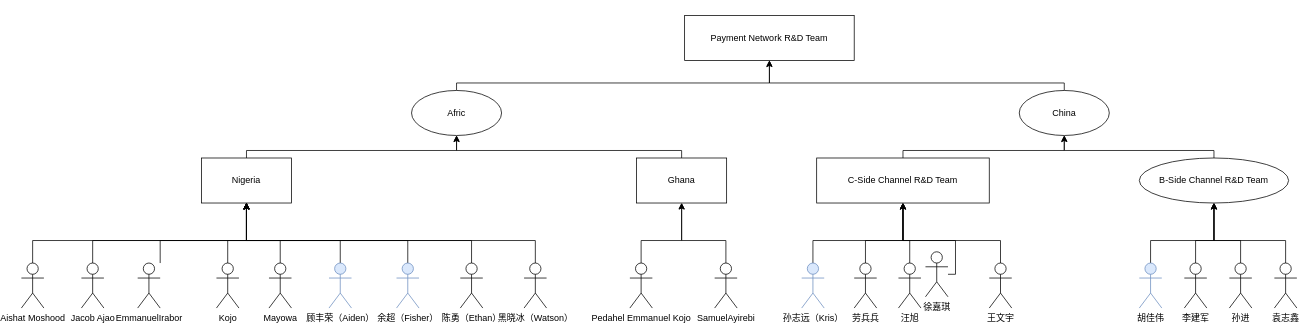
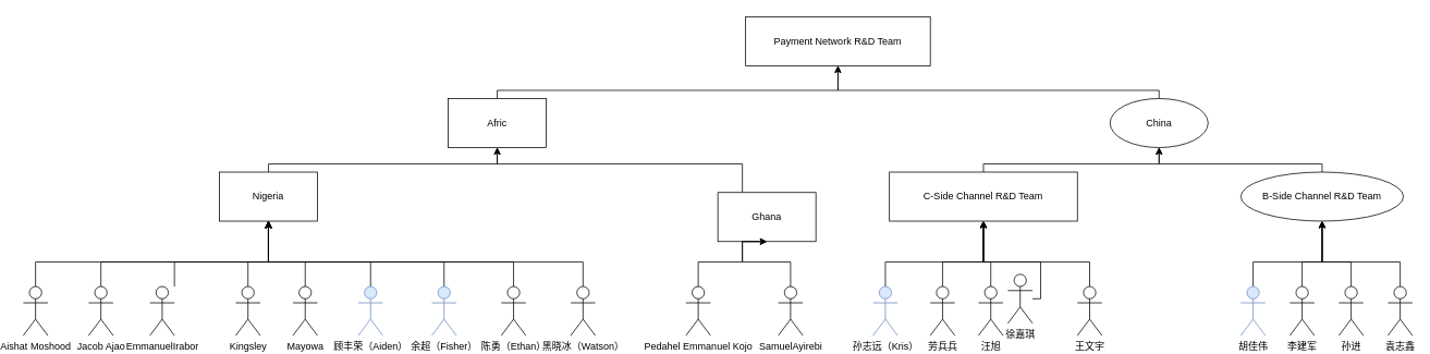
  <mxCell id="0" />
  <mxCell id="1" parent="0" />
  <mxCell id="2" value="Payment Network R&amp;amp;D Team" style="rounded=0;whiteSpace=wrap;html=1;" vertex="1" parent="1"><mxGeometry x="904" y="20" width="226" height="60" as="geometry" /></mxCell>
  <mxCell id="3" style="edgeStyle=orthogonalEdgeStyle;rounded=0;orthogonalLoop=1;jettySize=auto;html=1;entryX=0.5;entryY=1;entryDx=0;entryDy=0;" edge="1" parent="1" source="4" target="2"><mxGeometry relative="1" as="geometry"><Array as="points"><mxPoint x="600" y="110" /><mxPoint x="1017" y="110" /></Array></mxGeometry></mxCell>
- <mxCell id="4" value="Afric" style="ellipse;whiteSpace=wrap;html=1;" vertex="1" parent="1"><mxGeometry x="540" y="120" width="120" height="60" as="geometry" /></mxCell>
+ <mxCell id="4" value="Afric" style="rounded=0;whiteSpace=wrap;html=1;" vertex="1" parent="1"><mxGeometry x="540" y="120" width="120" height="60" as="geometry" /></mxCell>
  <mxCell id="5" style="edgeStyle=orthogonalEdgeStyle;rounded=0;orthogonalLoop=1;jettySize=auto;html=1;entryX=0.5;entryY=1;entryDx=0;entryDy=0;" edge="1" parent="1" source="6" target="2"><mxGeometry relative="1" as="geometry"><Array as="points"><mxPoint x="1410" y="110" /><mxPoint x="1017" y="110" /></Array></mxGeometry></mxCell>
  <mxCell id="6" value="China" style="ellipse;whiteSpace=wrap;html=1;" vertex="1" parent="1"><mxGeometry x="1350" y="120" width="120" height="60" as="geometry" /></mxCell>
  <mxCell id="7" style="edgeStyle=orthogonalEdgeStyle;rounded=0;orthogonalLoop=1;jettySize=auto;html=1;entryX=0.5;entryY=1;entryDx=0;entryDy=0;" edge="1" parent="1" source="8" target="4"><mxGeometry relative="1" as="geometry"><Array as="points"><mxPoint x="320" y="200" /><mxPoint x="600" y="200" /></Array></mxGeometry></mxCell>
  <mxCell id="8" value="Nigeria" style="rounded=0;whiteSpace=wrap;html=1;" vertex="1" parent="1"><mxGeometry x="260" y="210" width="120" height="60" as="geometry" /></mxCell>
  <mxCell id="9" style="edgeStyle=orthogonalEdgeStyle;rounded=0;orthogonalLoop=1;jettySize=auto;html=1;entryX=0.5;entryY=1;entryDx=0;entryDy=0;" edge="1" parent="1" source="10" target="4"><mxGeometry relative="1" as="geometry"><Array as="points"><mxPoint x="900" y="200" /><mxPoint x="600" y="200" /></Array></mxGeometry></mxCell>
- <mxCell id="10" value="Ghana" style="rounded=0;whiteSpace=wrap;html=1;" vertex="1" parent="1"><mxGeometry x="840" y="210" width="120" height="60" as="geometry" /></mxCell>
+ <mxCell id="10" value="Ghana" style="rounded=0;whiteSpace=wrap;html=1;" vertex="1" parent="1"><mxGeometry x="870" y="235" width="120" height="60" as="geometry" /></mxCell>
  <mxCell id="11" style="edgeStyle=orthogonalEdgeStyle;rounded=0;orthogonalLoop=1;jettySize=auto;html=1;entryX=0.5;entryY=1;entryDx=0;entryDy=0;" edge="1" parent="1" source="12" target="6"><mxGeometry relative="1" as="geometry"><Array as="points"><mxPoint x="1195" y="200" /><mxPoint x="1410" y="200" /></Array></mxGeometry></mxCell>
  <mxCell id="12" value="C-Side Channel R&amp;amp;D Team" style="rounded=0;whiteSpace=wrap;html=1;" vertex="1" parent="1"><mxGeometry x="1080" y="210" width="230" height="60" as="geometry" /></mxCell>
  <mxCell id="13" style="edgeStyle=orthogonalEdgeStyle;rounded=0;orthogonalLoop=1;jettySize=auto;html=1;entryX=0.5;entryY=1;entryDx=0;entryDy=0;" edge="1" parent="1" source="14" target="6"><mxGeometry relative="1" as="geometry"><Array as="points"><mxPoint x="1610" y="200" /><mxPoint x="1410" y="200" /></Array></mxGeometry></mxCell>
  <mxCell id="14" value="B-Side Channel R&amp;amp;D Team" style="ellipse;whiteSpace=wrap;html=1;" vertex="1" parent="1"><mxGeometry x="1510" y="210" width="199" height="60" as="geometry" /></mxCell>
  <mxCell id="15" style="edgeStyle=orthogonalEdgeStyle;rounded=0;orthogonalLoop=1;jettySize=auto;html=1;entryX=0.5;entryY=1;entryDx=0;entryDy=0;" edge="1" parent="1" source="16" target="8"><mxGeometry relative="1" as="geometry"><Array as="points"><mxPoint x="35" y="320" /><mxPoint x="320" y="320" /></Array></mxGeometry></mxCell>
  <mxCell id="16" value="Aishat Moshood" style="shape=umlActor;verticalLabelPosition=bottom;verticalAlign=top;html=1;outlineConnect=0;" vertex="1" parent="1"><mxGeometry x="20" y="350" width="30" height="60" as="geometry" /></mxCell>
  <mxCell id="17" style="edgeStyle=orthogonalEdgeStyle;rounded=0;orthogonalLoop=1;jettySize=auto;html=1;entryX=0.5;entryY=1;entryDx=0;entryDy=0;" edge="1" parent="1" source="18" target="8"><mxGeometry relative="1" as="geometry"><Array as="points"><mxPoint x="115" y="320" /><mxPoint x="320" y="320" /></Array></mxGeometry></mxCell>
  <mxCell id="18" value="Jacob Ajao" style="shape=umlActor;verticalLabelPosition=bottom;verticalAlign=top;html=1;outlineConnect=0;" vertex="1" parent="1"><mxGeometry x="100" y="350" width="30" height="60" as="geometry" /></mxCell>
  <mxCell id="19" style="edgeStyle=orthogonalEdgeStyle;rounded=0;orthogonalLoop=1;jettySize=auto;html=1;entryX=0.5;entryY=1;entryDx=0;entryDy=0;" edge="1" parent="1" source="20" target="8"><mxGeometry relative="1" as="geometry"><Array as="points"><mxPoint x="205" y="320" /><mxPoint x="320" y="320" /></Array></mxGeometry></mxCell>
  <mxCell id="20" value="EmmanuelIrabor" style="shape=umlActor;verticalLabelPosition=bottom;verticalAlign=top;html=1;outlineConnect=0;" vertex="1" parent="1"><mxGeometry x="175" y="350" width="30" height="60" as="geometry" /></mxCell>
  <mxCell id="21" style="edgeStyle=orthogonalEdgeStyle;rounded=0;orthogonalLoop=1;jettySize=auto;html=1;entryX=0.5;entryY=1;entryDx=0;entryDy=0;" edge="1" parent="1" source="22" target="8"><mxGeometry relative="1" as="geometry"><Array as="points"><mxPoint x="365" y="320" /><mxPoint x="320" y="320" /></Array></mxGeometry></mxCell>
  <mxCell id="22" value="Mayowa" style="shape=umlActor;verticalLabelPosition=bottom;verticalAlign=top;html=1;outlineConnect=0;" vertex="1" parent="1"><mxGeometry x="350" y="350" width="30" height="60" as="geometry" /></mxCell>
  <mxCell id="23" style="edgeStyle=orthogonalEdgeStyle;rounded=0;orthogonalLoop=1;jettySize=auto;html=1;entryX=0.5;entryY=1;entryDx=0;entryDy=0;" edge="1" parent="1" source="24" target="8"><mxGeometry relative="1" as="geometry"><Array as="points"><mxPoint x="295" y="320" /><mxPoint x="320" y="320" /></Array></mxGeometry></mxCell>
- <mxCell id="24" value="Kojo" style="shape=umlActor;verticalLabelPosition=bottom;verticalAlign=top;html=1;outlineConnect=0;" vertex="1" parent="1"><mxGeometry x="280" y="350" width="30" height="60" as="geometry" /></mxCell>
+ <mxCell id="24" value="Kingsley" style="shape=umlActor;verticalLabelPosition=bottom;verticalAlign=top;html=1;outlineConnect=0;" vertex="1" parent="1"><mxGeometry x="280" y="350" width="30" height="60" as="geometry" /></mxCell>
  <mxCell id="25" style="edgeStyle=orthogonalEdgeStyle;rounded=0;orthogonalLoop=1;jettySize=auto;html=1;entryX=0.5;entryY=1;entryDx=0;entryDy=0;" edge="1" parent="1" source="26" target="10"><mxGeometry relative="1" as="geometry"><Array as="points"><mxPoint x="846" y="320" /><mxPoint x="900" y="320" /></Array></mxGeometry></mxCell>
  <mxCell id="26" value="Pedahel Emmanuel Kojo" style="shape=umlActor;verticalLabelPosition=bottom;verticalAlign=top;html=1;outlineConnect=0;" vertex="1" parent="1"><mxGeometry x="831" y="350" width="30" height="60" as="geometry" /></mxCell>
  <mxCell id="27" style="edgeStyle=orthogonalEdgeStyle;rounded=0;orthogonalLoop=1;jettySize=auto;html=1;entryX=0.5;entryY=1;entryDx=0;entryDy=0;" edge="1" parent="1" source="28" target="10"><mxGeometry relative="1" as="geometry"><Array as="points"><mxPoint x="959" y="320" /><mxPoint x="900" y="320" /></Array></mxGeometry></mxCell>
  <mxCell id="28" value="SamuelAyirebi" style="shape=umlActor;verticalLabelPosition=bottom;verticalAlign=top;html=1;outlineConnect=0;" vertex="1" parent="1"><mxGeometry x="944" y="350" width="30" height="60" as="geometry" /></mxCell>
  <mxCell id="29" style="edgeStyle=orthogonalEdgeStyle;rounded=0;orthogonalLoop=1;jettySize=auto;html=1;entryX=0.5;entryY=1;entryDx=0;entryDy=0;" edge="1" parent="1" source="30" target="12"><mxGeometry relative="1" as="geometry"><Array as="points"><mxPoint x="1075" y="320" /><mxPoint x="1195" y="320" /></Array></mxGeometry></mxCell>
  <mxCell id="30" value="孙志远（Kris）" style="shape=umlActor;verticalLabelPosition=bottom;verticalAlign=top;html=1;outlineConnect=0;fillColor=#dae8fc;strokeColor=#6c8ebf;" vertex="1" parent="1"><mxGeometry x="1060" y="350" width="30" height="60" as="geometry" /></mxCell>
  <mxCell id="31" style="edgeStyle=orthogonalEdgeStyle;rounded=0;orthogonalLoop=1;jettySize=auto;html=1;entryX=0.5;entryY=1;entryDx=0;entryDy=0;" edge="1" parent="1" source="32" target="12"><mxGeometry relative="1" as="geometry"><Array as="points"><mxPoint x="1145" y="320" /><mxPoint x="1195" y="320" /></Array></mxGeometry></mxCell>
  <mxCell id="32" value="劳兵兵" style="shape=umlActor;verticalLabelPosition=bottom;verticalAlign=top;html=1;outlineConnect=0;" vertex="1" parent="1"><mxGeometry x="1130" y="350" width="30" height="60" as="geometry" /></mxCell>
  <mxCell id="33" style="edgeStyle=orthogonalEdgeStyle;rounded=0;orthogonalLoop=1;jettySize=auto;html=1;entryX=0.5;entryY=1;entryDx=0;entryDy=0;" edge="1" parent="1" source="34" target="12"><mxGeometry relative="1" as="geometry"><Array as="points"><mxPoint x="1204" y="320" /><mxPoint x="1195" y="320" /></Array></mxGeometry></mxCell>
  <mxCell id="34" value="汪旭" style="shape=umlActor;verticalLabelPosition=bottom;verticalAlign=top;html=1;outlineConnect=0;" vertex="1" parent="1"><mxGeometry x="1189" y="350" width="30" height="60" as="geometry" /></mxCell>
  <mxCell id="35" style="edgeStyle=orthogonalEdgeStyle;rounded=0;orthogonalLoop=1;jettySize=auto;html=1;entryX=0.5;entryY=1;entryDx=0;entryDy=0;" edge="1" parent="1" source="36" target="12"><mxGeometry relative="1" as="geometry"><Array as="points"><mxPoint x="1265" y="320" /><mxPoint x="1195" y="320" /></Array></mxGeometry></mxCell>
  <mxCell id="36" value="徐嘉琪" style="shape=umlActor;verticalLabelPosition=bottom;verticalAlign=top;html=1;outlineConnect=0;" vertex="1" parent="1"><mxGeometry x="1225" y="335" width="30" height="60" as="geometry" /></mxCell>
  <mxCell id="37" style="edgeStyle=orthogonalEdgeStyle;rounded=0;orthogonalLoop=1;jettySize=auto;html=1;entryX=0.5;entryY=1;entryDx=0;entryDy=0;" edge="1" parent="1" source="38" target="12"><mxGeometry relative="1" as="geometry"><Array as="points"><mxPoint x="1325" y="320" /><mxPoint x="1195" y="320" /></Array></mxGeometry></mxCell>
  <mxCell id="38" value="王文宇" style="shape=umlActor;verticalLabelPosition=bottom;verticalAlign=top;html=1;outlineConnect=0;" vertex="1" parent="1"><mxGeometry x="1310" y="350" width="30" height="60" as="geometry" /></mxCell>
  <mxCell id="39" style="edgeStyle=orthogonalEdgeStyle;rounded=0;orthogonalLoop=1;jettySize=auto;html=1;entryX=0.5;entryY=1;entryDx=0;entryDy=0;" edge="1" parent="1" source="40" target="14"><mxGeometry relative="1" as="geometry"><Array as="points"><mxPoint x="1525" y="320" /><mxPoint x="1610" y="320" /></Array></mxGeometry></mxCell>
  <mxCell id="40" value="胡佳伟" style="shape=umlActor;verticalLabelPosition=bottom;verticalAlign=top;html=1;outlineConnect=0;fillColor=#dae8fc;strokeColor=#6c8ebf;" vertex="1" parent="1"><mxGeometry x="1510" y="350" width="30" height="60" as="geometry" /></mxCell>
  <mxCell id="41" style="edgeStyle=orthogonalEdgeStyle;rounded=0;orthogonalLoop=1;jettySize=auto;html=1;entryX=0.5;entryY=1;entryDx=0;entryDy=0;" edge="1" parent="1" source="42" target="14"><mxGeometry relative="1" as="geometry"><Array as="points"><mxPoint x="1585" y="320" /><mxPoint x="1610" y="320" /></Array></mxGeometry></mxCell>
  <mxCell id="42" value="李建军" style="shape=umlActor;verticalLabelPosition=bottom;verticalAlign=top;html=1;outlineConnect=0;" vertex="1" parent="1"><mxGeometry x="1570" y="350" width="30" height="60" as="geometry" /></mxCell>
  <mxCell id="43" style="edgeStyle=orthogonalEdgeStyle;rounded=0;orthogonalLoop=1;jettySize=auto;html=1;entryX=0.5;entryY=1;entryDx=0;entryDy=0;" edge="1" parent="1" source="44" target="14"><mxGeometry relative="1" as="geometry"><Array as="points"><mxPoint x="1645" y="320" /><mxPoint x="1610" y="320" /></Array></mxGeometry></mxCell>
  <mxCell id="44" value="孙进" style="shape=umlActor;verticalLabelPosition=bottom;verticalAlign=top;html=1;outlineConnect=0;" vertex="1" parent="1"><mxGeometry x="1630" y="350" width="30" height="60" as="geometry" /></mxCell>
  <mxCell id="45" style="edgeStyle=orthogonalEdgeStyle;rounded=0;orthogonalLoop=1;jettySize=auto;html=1;entryX=0.5;entryY=1;entryDx=0;entryDy=0;" edge="1" parent="1" source="46" target="14"><mxGeometry relative="1" as="geometry"><Array as="points"><mxPoint x="1705" y="320" /><mxPoint x="1610" y="320" /></Array></mxGeometry></mxCell>
  <mxCell id="46" value="袁志鑫" style="shape=umlActor;verticalLabelPosition=bottom;verticalAlign=top;html=1;outlineConnect=0;" vertex="1" parent="1"><mxGeometry x="1690" y="350" width="30" height="60" as="geometry" /></mxCell>
  <mxCell id="47" style="edgeStyle=orthogonalEdgeStyle;rounded=0;orthogonalLoop=1;jettySize=auto;html=1;entryX=0.5;entryY=1;entryDx=0;entryDy=0;" edge="1" parent="1" source="48" target="8"><mxGeometry relative="1" as="geometry"><Array as="points"><mxPoint x="445" y="320" /><mxPoint x="320" y="320" /></Array></mxGeometry></mxCell>
  <mxCell id="48" value="顾丰荣（Aiden）" style="shape=umlActor;verticalLabelPosition=bottom;verticalAlign=top;html=1;outlineConnect=0;fillColor=#dae8fc;strokeColor=#6c8ebf;" vertex="1" parent="1"><mxGeometry x="430" y="350" width="30" height="60" as="geometry" /></mxCell>
  <mxCell id="49" style="edgeStyle=orthogonalEdgeStyle;rounded=0;orthogonalLoop=1;jettySize=auto;html=1;entryX=0.5;entryY=1;entryDx=0;entryDy=0;" edge="1" parent="1" source="50" target="8"><mxGeometry relative="1" as="geometry"><Array as="points"><mxPoint x="535" y="320" /><mxPoint x="320" y="320" /></Array></mxGeometry></mxCell>
  <mxCell id="50" value="余超（Fisher）" style="shape=umlActor;verticalLabelPosition=bottom;verticalAlign=top;html=1;outlineConnect=0;fillColor=#dae8fc;strokeColor=#6c8ebf;" vertex="1" parent="1"><mxGeometry x="520" y="350" width="30" height="60" as="geometry" /></mxCell>
  <mxCell id="51" style="edgeStyle=orthogonalEdgeStyle;rounded=0;orthogonalLoop=1;jettySize=auto;html=1;entryX=0.5;entryY=1;entryDx=0;entryDy=0;" edge="1" parent="1" source="52" target="8"><mxGeometry relative="1" as="geometry"><Array as="points"><mxPoint x="620" y="320" /><mxPoint x="320" y="320" /></Array></mxGeometry></mxCell>
  <mxCell id="52" value="陈勇（Ethan）" style="shape=umlActor;verticalLabelPosition=bottom;verticalAlign=top;html=1;outlineConnect=0;" vertex="1" parent="1"><mxGeometry x="605" y="350" width="30" height="60" as="geometry" /></mxCell>
  <mxCell id="53" style="edgeStyle=orthogonalEdgeStyle;rounded=0;orthogonalLoop=1;jettySize=auto;html=1;entryX=0.5;entryY=1;entryDx=0;entryDy=0;" edge="1" parent="1" source="54" target="8"><mxGeometry relative="1" as="geometry"><Array as="points"><mxPoint x="705" y="320" /><mxPoint x="320" y="320" /></Array></mxGeometry></mxCell>
  <mxCell id="54" value="黑晓冰（Watson）" style="shape=umlActor;verticalLabelPosition=bottom;verticalAlign=top;html=1;outlineConnect=0;" vertex="1" parent="1"><mxGeometry x="690" y="350" width="30" height="60" as="geometry" /></mxCell>
